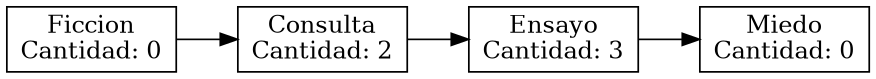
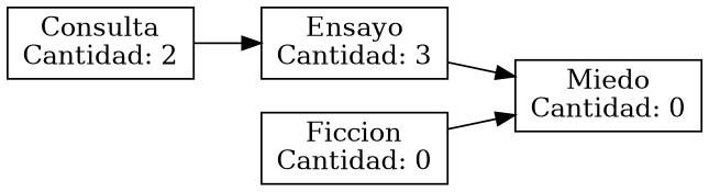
  digraph {
    rankdir=LR
    node [shape=box]
    "Consulta\nCantidad: 2"
    "Ensayo\nCantidad: 3"
    "Miedo\nCantidad: 0"
    "Ficcion\nCantidad: 0"
    "Consulta\nCantidad: 2" -> "Ensayo\nCantidad: 3"
    "Ensayo\nCantidad: 3" -> "Miedo\nCantidad: 0"
-   "Ficcion\nCantidad: 0" -> "Consulta\nCantidad: 2"
+   "Ficcion\nCantidad: 0" -> "Miedo\nCantidad: 0"
  }
